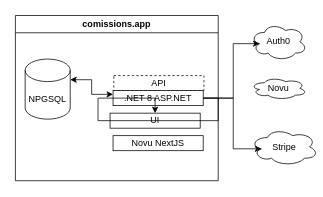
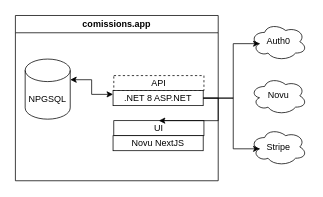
  <mxCell id="0" />
  <mxCell id="1" parent="0" />
  <mxCell id="2" value="comissions.app" style="swimlane;whiteSpace=wrap;html=1;" vertex="1" parent="1"><mxGeometry x="20" y="20" width="270" height="220" as="geometry" /></mxCell>
  <mxCell id="3" value="API" style="rounded=0;whiteSpace=wrap;html=1;dashed=1;" vertex="1" parent="2"><mxGeometry x="131" y="80" width="120" height="20" as="geometry" /></mxCell>
  <mxCell id="4" value=".NET 8 ASP.NET" style="rounded=0;whiteSpace=wrap;html=1;" vertex="1" parent="2"><mxGeometry x="130" y="100" width="120" height="20" as="geometry" /></mxCell>
- <mxCell id="5" value="UI" style="rounded=0;whiteSpace=wrap;html=1;" vertex="1" parent="2"><mxGeometry x="126" y="130" width="120" height="20" as="geometry" /></mxCell>
+ <mxCell id="5" value="UI" style="rounded=0;whiteSpace=wrap;html=1;" vertex="1" parent="2"><mxGeometry x="131" y="140" width="120" height="20" as="geometry" /></mxCell>
  <mxCell id="6" value="Novu NextJS" style="rounded=0;whiteSpace=wrap;html=1;" vertex="1" parent="2"><mxGeometry x="130" y="160" width="120" height="20" as="geometry" /></mxCell>
  <mxCell id="7" value="NPGSQL" style="shape=cylinder3;whiteSpace=wrap;html=1;boundedLbl=1;backgroundOutline=1;size=15;" vertex="1" parent="2"><mxGeometry x="13" y="58" width="60" height="80" as="geometry" /></mxCell>
  <mxCell id="8" style="edgeStyle=orthogonalEdgeStyle;rounded=0;orthogonalLoop=1;jettySize=auto;html=1;exitX=0;exitY=0.25;exitDx=0;exitDy=0;entryX=1;entryY=0;entryDx=0;entryDy=27.5;entryPerimeter=0;startArrow=classic;startFill=1;" edge="1" parent="2" source="4" target="7"><mxGeometry relative="1" as="geometry" /></mxCell>
  <mxCell id="9" value="Auth0" style="ellipse;shape=cloud;whiteSpace=wrap;html=1;" vertex="1" parent="1"><mxGeometry x="333" y="30" width="75" height="50" as="geometry" /></mxCell>
- <mxCell id="10" value="Novu" style="ellipse;shape=cloud;whiteSpace=wrap;html=1;" vertex="1" parent="1"><mxGeometry x="333" y="102" width="75" height="30" as="geometry" /></mxCell>
- <mxCell id="11" value="Stripe" style="ellipse;shape=cloud;whiteSpace=wrap;html=1;" vertex="1" parent="1"><mxGeometry x="333" y="170" width="90" height="50" as="geometry" /></mxCell>
+ <mxCell id="10" value="Novu" style="ellipse;shape=cloud;whiteSpace=wrap;html=1;" vertex="1" parent="1"><mxGeometry x="333" y="102" width="75" height="50" as="geometry" /></mxCell>
+ <mxCell id="11" value="Stripe" style="ellipse;shape=cloud;whiteSpace=wrap;html=1;" vertex="1" parent="1"><mxGeometry x="333" y="170" width="75" height="50" as="geometry" /></mxCell>
  <mxCell id="12" style="edgeStyle=orthogonalEdgeStyle;rounded=0;orthogonalLoop=1;jettySize=auto;html=1;exitX=1;exitY=0.5;exitDx=0;exitDy=0;entryX=0.16;entryY=0.55;entryDx=0;entryDy=0;entryPerimeter=0;" edge="1" parent="1" source="4" target="9"><mxGeometry relative="1" as="geometry"><Array as="points"><mxPoint x="310" y="130" /><mxPoint x="310" y="58" /></Array></mxGeometry></mxCell>
  <mxCell id="13" style="edgeStyle=orthogonalEdgeStyle;rounded=0;orthogonalLoop=1;jettySize=auto;html=1;exitX=1;exitY=0.5;exitDx=0;exitDy=0;" edge="1" parent="1" source="4" target="5"><mxGeometry relative="1" as="geometry" /></mxCell>
  <mxCell id="14" style="edgeStyle=orthogonalEdgeStyle;rounded=0;orthogonalLoop=1;jettySize=auto;html=1;exitX=1;exitY=0.5;exitDx=0;exitDy=0;entryX=0.16;entryY=0.55;entryDx=0;entryDy=0;entryPerimeter=0;" edge="1" parent="1" source="4" target="11"><mxGeometry relative="1" as="geometry"><Array as="points"><mxPoint x="310" y="130" /><mxPoint x="310" y="198" /></Array></mxGeometry></mxCell>
